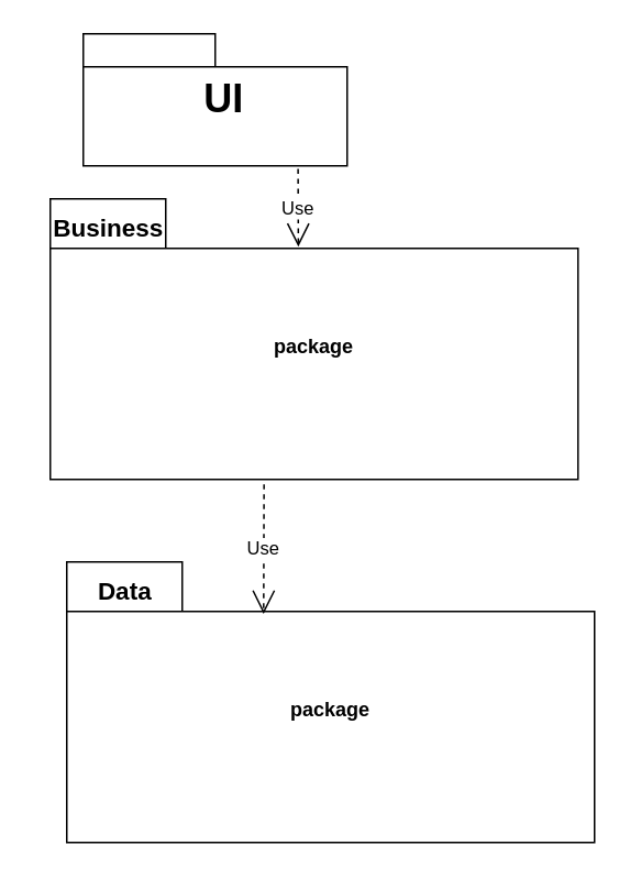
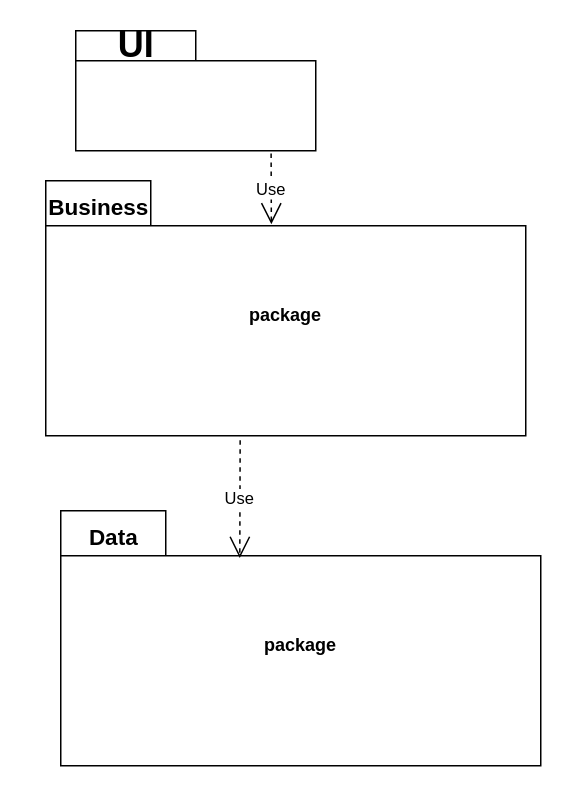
  <mxCell id="0" />
  <mxCell id="1" parent="0" />
  <mxCell id="2" value="" style="shape=folder;fontStyle=1;spacingTop=10;tabWidth=80;tabHeight=20;tabPosition=left;html=1;whiteSpace=wrap;" vertex="1" parent="1"><mxGeometry x="50" y="20" width="160" height="80" as="geometry" /></mxCell>
- <mxCell id="3" value="UI" style="text;strokeColor=none;fillColor=none;html=1;fontSize=24;fontStyle=1;verticalAlign=middle;align=center;" vertex="1" parent="1"><mxGeometry x="95" y="50" width="80" height="20" as="geometry" /></mxCell>
+ <mxCell id="3" value="UI" style="text;strokeColor=none;fillColor=none;html=1;fontSize=24;fontStyle=1;verticalAlign=middle;align=center;" vertex="1" parent="1"><mxGeometry x="50" y="20" width="80" height="20" as="geometry" /></mxCell>
  <mxCell id="4" value="package" style="shape=folder;fontStyle=1;spacingTop=10;tabWidth=70;tabHeight=30;tabPosition=left;html=1;whiteSpace=wrap;" vertex="1" parent="1"><mxGeometry x="30" y="120" width="320" height="170" as="geometry" /></mxCell>
  <mxCell id="5" value="&lt;font style=&quot;font-size: 15px;&quot;&gt;Business&lt;/font&gt;" style="text;strokeColor=none;fillColor=none;html=1;fontSize=24;fontStyle=1;verticalAlign=middle;align=center;" vertex="1" parent="1"><mxGeometry x="20" y="120" width="90" height="30" as="geometry" /></mxCell>
  <mxCell id="6" value="package" style="shape=folder;fontStyle=1;spacingTop=10;tabWidth=70;tabHeight=30;tabPosition=left;html=1;whiteSpace=wrap;" vertex="1" parent="1"><mxGeometry x="40" y="340" width="320" height="170" as="geometry" /></mxCell>
  <mxCell id="7" value="&lt;font style=&quot;font-size: 15px;&quot;&gt;Data&lt;/font&gt;" style="text;strokeColor=none;fillColor=none;html=1;fontSize=24;fontStyle=1;verticalAlign=middle;align=center;" vertex="1" parent="1"><mxGeometry x="30" y="340" width="90" height="30" as="geometry" /></mxCell>
  <mxCell id="8" value="Use" style="endArrow=open;endSize=12;dashed=1;html=1;rounded=0;exitX=0.814;exitY=1.023;exitDx=0;exitDy=0;exitPerimeter=0;entryX=0.47;entryY=0.171;entryDx=0;entryDy=0;entryPerimeter=0;" edge="1" parent="1" source="2" target="4"><mxGeometry width="160" relative="1" as="geometry"><mxPoint x="160" y="130" as="sourcePoint" /><mxPoint x="320" y="130" as="targetPoint" /></mxGeometry></mxCell>
  <mxCell id="9" value="Use" style="endArrow=open;endSize=12;dashed=1;html=1;rounded=0;entryX=0.373;entryY=0.185;entryDx=0;entryDy=0;entryPerimeter=0;exitX=0.405;exitY=1.018;exitDx=0;exitDy=0;exitPerimeter=0;" edge="1" parent="1" source="4" target="6"><mxGeometry width="160" relative="1" as="geometry"><mxPoint x="160" y="300" as="sourcePoint" /><mxPoint x="320" y="300" as="targetPoint" /></mxGeometry></mxCell>
